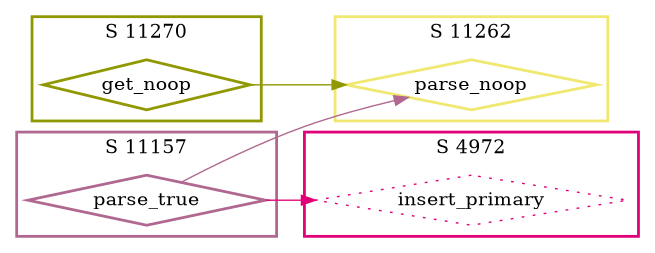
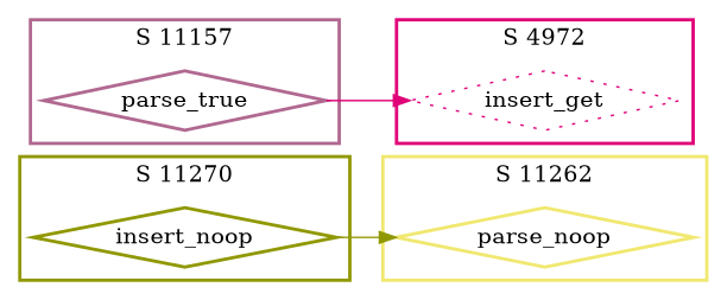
  digraph {
    rankdir=LR
    node [shape=diamond style=bold]
    n1 [color="#F0E870" label=parse_noop]
-   n2 [color="#E00078" label=insert_primary style=dotted]
-   n3 [color="#909800" label=get_noop]
+   n2 [color="#E00078" label=insert_get style=dotted]
+   n3 [color="#909800" label=insert_noop]
    n4 [color="#B06890" label=parse_true]
    subgraph cluster_1 {
      color="#F0E870"
      label="S 11262"
      style=bold
      n1
    }
    subgraph cluster_2 {
      color="#E00078"
      label="S 4972"
      style=bold
      n2
    }
    subgraph cluster_3 {
      color="#909800"
      label="S 11270"
      style=bold
      n3
    }
    subgraph cluster_4 {
      color="#B06890"
      label="S 11157"
      style=bold
      n4
    }
    n3 -> n1 [color="#909800"]
-   n4 -> n1 [color="#B06890"]
    n4 -> n2 [color="#E00078"]
  }
